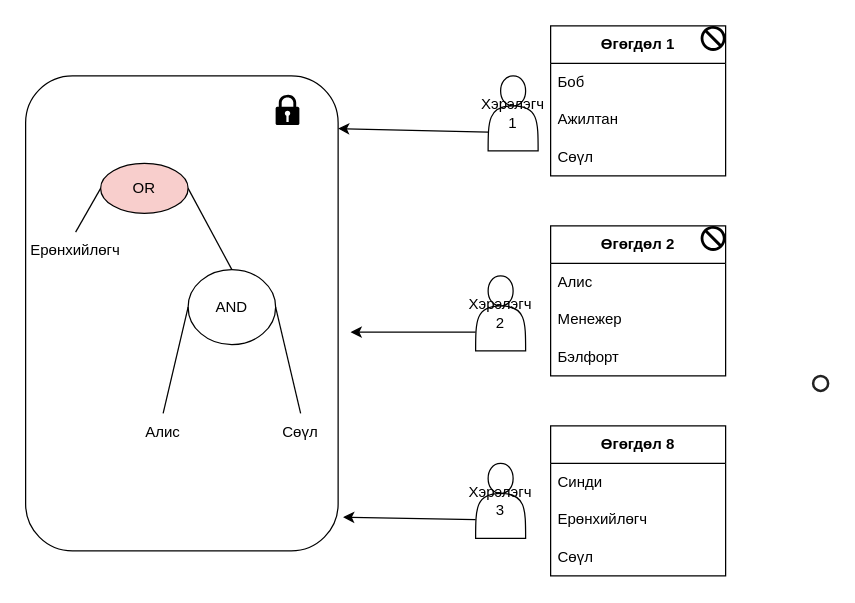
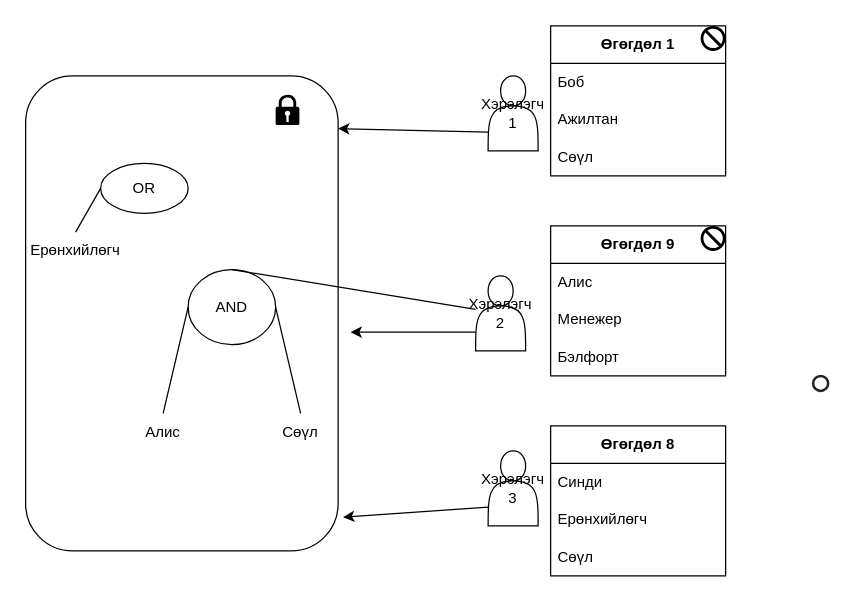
  <mxCell id="0" />
  <mxCell id="1" parent="0" />
  <mxCell id="2" value="&lt;b&gt;Өгөгдөл 1&lt;/b&gt;" style="swimlane;fontStyle=0;childLayout=stackLayout;horizontal=1;startSize=30;horizontalStack=0;resizeParent=1;resizeParentMax=0;resizeLast=0;collapsible=1;marginBottom=0;whiteSpace=wrap;html=1;movable=0;resizable=0;rotatable=0;deletable=0;editable=0;locked=1;connectable=0;" vertex="1" parent="1"><mxGeometry x="440" y="20" width="140" height="120" as="geometry" /></mxCell>
  <mxCell id="3" value="Боб" style="text;strokeColor=none;fillColor=none;align=left;verticalAlign=middle;spacingLeft=4;spacingRight=4;overflow=hidden;points=[[0,0.5],[1,0.5]];portConstraint=eastwest;rotatable=0;whiteSpace=wrap;html=1;" vertex="1" parent="2"><mxGeometry y="30" width="140" height="30" as="geometry" /></mxCell>
  <mxCell id="4" value="Ажилтан" style="text;strokeColor=none;fillColor=none;align=left;verticalAlign=middle;spacingLeft=4;spacingRight=4;overflow=hidden;points=[[0,0.5],[1,0.5]];portConstraint=eastwest;rotatable=0;whiteSpace=wrap;html=1;" vertex="1" parent="2"><mxGeometry y="60" width="140" height="30" as="geometry" /></mxCell>
  <mxCell id="5" value="Сөүл" style="text;strokeColor=none;fillColor=none;align=left;verticalAlign=middle;spacingLeft=4;spacingRight=4;overflow=hidden;points=[[0,0.5],[1,0.5]];portConstraint=eastwest;rotatable=0;whiteSpace=wrap;html=1;" vertex="1" parent="2"><mxGeometry y="90" width="140" height="30" as="geometry" /></mxCell>
- <mxCell id="6" value="&lt;b&gt;Өгөгдөл 2&lt;/b&gt;" style="swimlane;fontStyle=0;childLayout=stackLayout;horizontal=1;startSize=30;horizontalStack=0;resizeParent=1;resizeParentMax=0;resizeLast=0;collapsible=1;marginBottom=0;whiteSpace=wrap;html=1;movable=0;resizable=0;rotatable=0;deletable=0;editable=0;locked=1;connectable=0;" vertex="1" parent="1"><mxGeometry x="440" y="180" width="140" height="120" as="geometry" /></mxCell>
+ <mxCell id="6" value="&lt;b&gt;Өгөгдөл 9&lt;/b&gt;" style="swimlane;fontStyle=0;childLayout=stackLayout;horizontal=1;startSize=30;horizontalStack=0;resizeParent=1;resizeParentMax=0;resizeLast=0;collapsible=1;marginBottom=0;whiteSpace=wrap;html=1;movable=0;resizable=0;rotatable=0;deletable=0;editable=0;locked=1;connectable=0;" vertex="1" parent="1"><mxGeometry x="440" y="180" width="140" height="120" as="geometry" /></mxCell>
  <mxCell id="7" value="Алис" style="text;strokeColor=none;fillColor=none;align=left;verticalAlign=middle;spacingLeft=4;spacingRight=4;overflow=hidden;points=[[0,0.5],[1,0.5]];portConstraint=eastwest;rotatable=0;whiteSpace=wrap;html=1;" vertex="1" parent="6"><mxGeometry y="30" width="140" height="30" as="geometry" /></mxCell>
  <mxCell id="8" value="Менежер" style="text;strokeColor=none;fillColor=none;align=left;verticalAlign=middle;spacingLeft=4;spacingRight=4;overflow=hidden;points=[[0,0.5],[1,0.5]];portConstraint=eastwest;rotatable=0;whiteSpace=wrap;html=1;" vertex="1" parent="6"><mxGeometry y="60" width="140" height="30" as="geometry" /></mxCell>
  <mxCell id="9" value="Бэлфорт" style="text;strokeColor=none;fillColor=none;align=left;verticalAlign=middle;spacingLeft=4;spacingRight=4;overflow=hidden;points=[[0,0.5],[1,0.5]];portConstraint=eastwest;rotatable=0;whiteSpace=wrap;html=1;" vertex="1" parent="6"><mxGeometry y="90" width="140" height="30" as="geometry" /></mxCell>
  <mxCell id="10" value="&lt;b&gt;Өгөгдөл 8&lt;br&gt;&lt;/b&gt;" style="swimlane;fontStyle=0;childLayout=stackLayout;horizontal=1;startSize=30;horizontalStack=0;resizeParent=1;resizeParentMax=0;resizeLast=0;collapsible=1;marginBottom=0;whiteSpace=wrap;html=1;" vertex="1" parent="1"><mxGeometry x="440" y="340" width="140" height="120" as="geometry" /></mxCell>
  <mxCell id="11" value="Синди" style="text;strokeColor=none;fillColor=none;align=left;verticalAlign=middle;spacingLeft=4;spacingRight=4;overflow=hidden;points=[[0,0.5],[1,0.5]];portConstraint=eastwest;rotatable=0;whiteSpace=wrap;html=1;" vertex="1" parent="10"><mxGeometry y="30" width="140" height="30" as="geometry" /></mxCell>
  <mxCell id="12" value="Ерөнхийлөгч" style="text;strokeColor=none;fillColor=none;align=left;verticalAlign=middle;spacingLeft=4;spacingRight=4;overflow=hidden;points=[[0,0.5],[1,0.5]];portConstraint=eastwest;rotatable=0;whiteSpace=wrap;html=1;" vertex="1" parent="10"><mxGeometry y="60" width="140" height="30" as="geometry" /></mxCell>
  <mxCell id="13" value="Сөүл" style="text;strokeColor=none;fillColor=none;align=left;verticalAlign=middle;spacingLeft=4;spacingRight=4;overflow=hidden;points=[[0,0.5],[1,0.5]];portConstraint=eastwest;rotatable=0;whiteSpace=wrap;html=1;" vertex="1" parent="10"><mxGeometry y="90" width="140" height="30" as="geometry" /></mxCell>
  <mxCell id="14" value="Хэрэлэгч 1" style="shape=actor;whiteSpace=wrap;html=1;" vertex="1" parent="1"><mxGeometry x="390" y="60" width="40" height="60" as="geometry" /></mxCell>
  <mxCell id="15" value="Хэрэлэгч 2" style="shape=actor;whiteSpace=wrap;html=1;" vertex="1" parent="1"><mxGeometry x="380" y="220" width="40" height="60" as="geometry" /></mxCell>
- <mxCell id="16" value="Хэрэлэгч 3" style="shape=actor;whiteSpace=wrap;html=1;" vertex="1" parent="1"><mxGeometry x="380" y="370" width="40" height="60" as="geometry" /></mxCell>
+ <mxCell id="16" value="Хэрэлэгч 3" style="shape=actor;whiteSpace=wrap;html=1;" vertex="1" parent="1"><mxGeometry x="390" y="360" width="40" height="60" as="geometry" /></mxCell>
  <mxCell id="17" value="" style="rounded=1;whiteSpace=wrap;html=1;" vertex="1" parent="1"><mxGeometry x="20" y="60" width="250" height="380" as="geometry" /></mxCell>
- <mxCell id="18" value="OR" style="ellipse;whiteSpace=wrap;html=1;fillColor=#f8cecc;" vertex="1" parent="1"><mxGeometry x="80" y="130" width="70" height="40" as="geometry" /></mxCell>
+ <mxCell id="18" value="OR" style="ellipse;whiteSpace=wrap;html=1;" vertex="1" parent="1"><mxGeometry x="80" y="130" width="70" height="40" as="geometry" /></mxCell>
  <mxCell id="19" value="AND" style="ellipse;whiteSpace=wrap;html=1;" vertex="1" parent="1"><mxGeometry x="150" y="215" width="70" height="60" as="geometry" /></mxCell>
  <mxCell id="20" value="Ерөнхийлөгч" style="text;strokeColor=none;align=center;fillColor=none;html=1;verticalAlign=middle;whiteSpace=wrap;rounded=0;" vertex="1" parent="1"><mxGeometry x="30" y="185" width="60" height="30" as="geometry" /></mxCell>
  <mxCell id="21" value="" style="endArrow=none;html=1;rounded=0;entryX=0;entryY=0.5;entryDx=0;entryDy=0;exitX=0.5;exitY=0;exitDx=0;exitDy=0;" edge="1" parent="1" source="20" target="18"><mxGeometry width="50" height="50" relative="1" as="geometry"><mxPoint x="10" y="215" as="sourcePoint" /><mxPoint x="60" y="165" as="targetPoint" /></mxGeometry></mxCell>
  <mxCell id="22" value="Алис" style="text;strokeColor=none;align=center;fillColor=none;html=1;verticalAlign=middle;whiteSpace=wrap;rounded=0;" vertex="1" parent="1"><mxGeometry x="100" y="330" width="60" height="30" as="geometry" /></mxCell>
  <mxCell id="23" value="Сөүл" style="text;strokeColor=none;align=center;fillColor=none;html=1;verticalAlign=middle;whiteSpace=wrap;rounded=0;" vertex="1" parent="1"><mxGeometry x="210" y="330" width="60" height="30" as="geometry" /></mxCell>
  <mxCell id="24" value="" style="endArrow=none;html=1;rounded=0;entryX=0;entryY=0.5;entryDx=0;entryDy=0;exitX=0.5;exitY=0;exitDx=0;exitDy=0;" edge="1" parent="1" source="22" target="19"><mxGeometry width="50" height="50" relative="1" as="geometry"><mxPoint x="10" y="215" as="sourcePoint" /><mxPoint x="60" y="165" as="targetPoint" /></mxGeometry></mxCell>
  <mxCell id="25" value="" style="endArrow=none;html=1;rounded=0;entryX=1;entryY=0.5;entryDx=0;entryDy=0;exitX=0.5;exitY=0;exitDx=0;exitDy=0;" edge="1" parent="1" source="23" target="19"><mxGeometry width="50" height="50" relative="1" as="geometry"><mxPoint x="10" y="215" as="sourcePoint" /><mxPoint x="60" y="165" as="targetPoint" /></mxGeometry></mxCell>
  <mxCell id="26" value="" style="endArrow=classic;html=1;rounded=0;exitX=0;exitY=0.75;exitDx=0;exitDy=0;entryX=1;entryY=0.111;entryDx=0;entryDy=0;entryPerimeter=0;" edge="1" parent="1" source="14" target="17"><mxGeometry width="50" height="50" relative="1" as="geometry"><mxPoint x="260" y="300" as="sourcePoint" /><mxPoint x="320" y="140" as="targetPoint" /></mxGeometry></mxCell>
  <mxCell id="27" value="" style="endArrow=classic;html=1;rounded=0;exitX=0;exitY=0.75;exitDx=0;exitDy=0;" edge="1" parent="1" source="15"><mxGeometry width="50" height="50" relative="1" as="geometry"><mxPoint x="260" y="300" as="sourcePoint" /><mxPoint x="280" y="265" as="targetPoint" /></mxGeometry></mxCell>
  <mxCell id="28" value="" style="endArrow=classic;html=1;rounded=0;exitX=0;exitY=0.75;exitDx=0;exitDy=0;entryX=1.016;entryY=0.929;entryDx=0;entryDy=0;entryPerimeter=0;" edge="1" parent="1" source="16" target="17"><mxGeometry width="50" height="50" relative="1" as="geometry"><mxPoint x="260" y="300" as="sourcePoint" /><mxPoint x="310" y="250" as="targetPoint" /></mxGeometry></mxCell>
- <mxCell id="29" value="" style="endArrow=none;html=1;rounded=0;exitX=0.5;exitY=0;exitDx=0;exitDy=0;entryX=1;entryY=0.5;entryDx=0;entryDy=0;" edge="1" parent="1" source="19" target="18"><mxGeometry width="50" height="50" relative="1" as="geometry"><mxPoint x="150" y="200" as="sourcePoint" /><mxPoint x="200" y="150" as="targetPoint" /></mxGeometry></mxCell>
+ <mxCell id="29" value="" style="endArrow=none;html=1;rounded=0;exitX=0.5;exitY=0;exitDx=0;exitDy=0;" edge="1" parent="1" source="19" target="15"><mxGeometry width="50" height="50" relative="1" as="geometry"><mxPoint x="150" y="200" as="sourcePoint" /><mxPoint x="200" y="150" as="targetPoint" /></mxGeometry></mxCell>
  <mxCell id="30" value="" style="sketch=0;aspect=fixed;pointerEvents=1;shadow=0;dashed=0;html=1;strokeColor=none;labelPosition=center;verticalLabelPosition=bottom;verticalAlign=top;align=center;fillColor=#000000;shape=mxgraph.mscae.enterprise.lock" vertex="1" parent="1"><mxGeometry x="220" y="75" width="19" height="24.36" as="geometry" /></mxCell>
  <mxCell id="31" value="" style="shape=mxgraph.signs.safety.no;html=1;pointerEvents=1;fillColor=#000000;strokeColor=none;verticalLabelPosition=bottom;verticalAlign=top;align=center;" vertex="1" parent="1"><mxGeometry x="560" y="20" width="20" height="20" as="geometry" /></mxCell>
  <mxCell id="32" value="" style="shape=mxgraph.signs.safety.no;html=1;pointerEvents=1;fillColor=#000000;strokeColor=none;verticalLabelPosition=bottom;verticalAlign=top;align=center;" vertex="1" parent="1"><mxGeometry x="560" y="180" width="20" height="20" as="geometry" /></mxCell>
  <mxCell id="33" value="" style="html=1;verticalLabelPosition=bottom;labelBackgroundColor=#ffffff;verticalAlign=top;shadow=0;dashed=0;strokeWidth=2;shape=mxgraph.ios7.misc.circle;strokeColor=#222222;fillColor=none;" vertex="1" parent="1"><mxGeometry x="650" y="300" width="12" height="12" as="geometry" /></mxCell>
